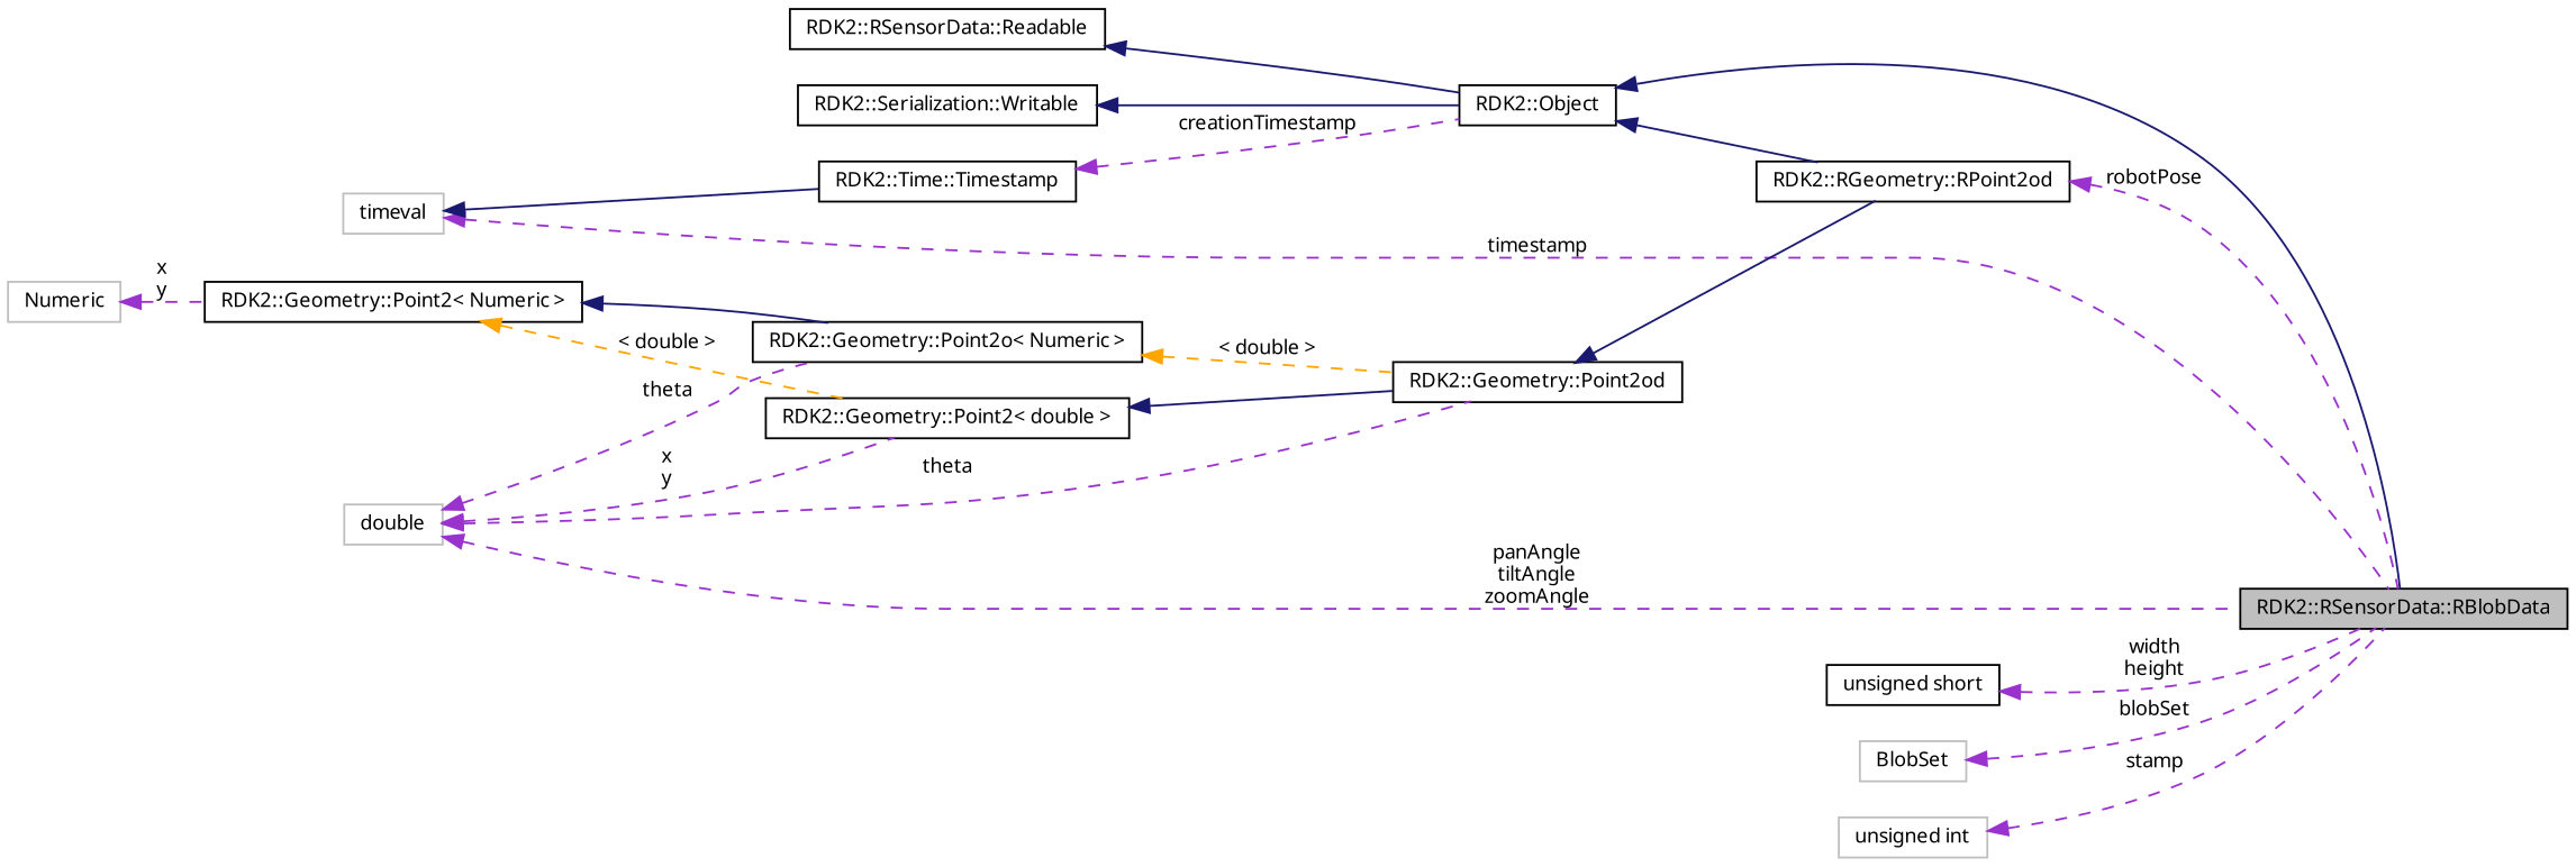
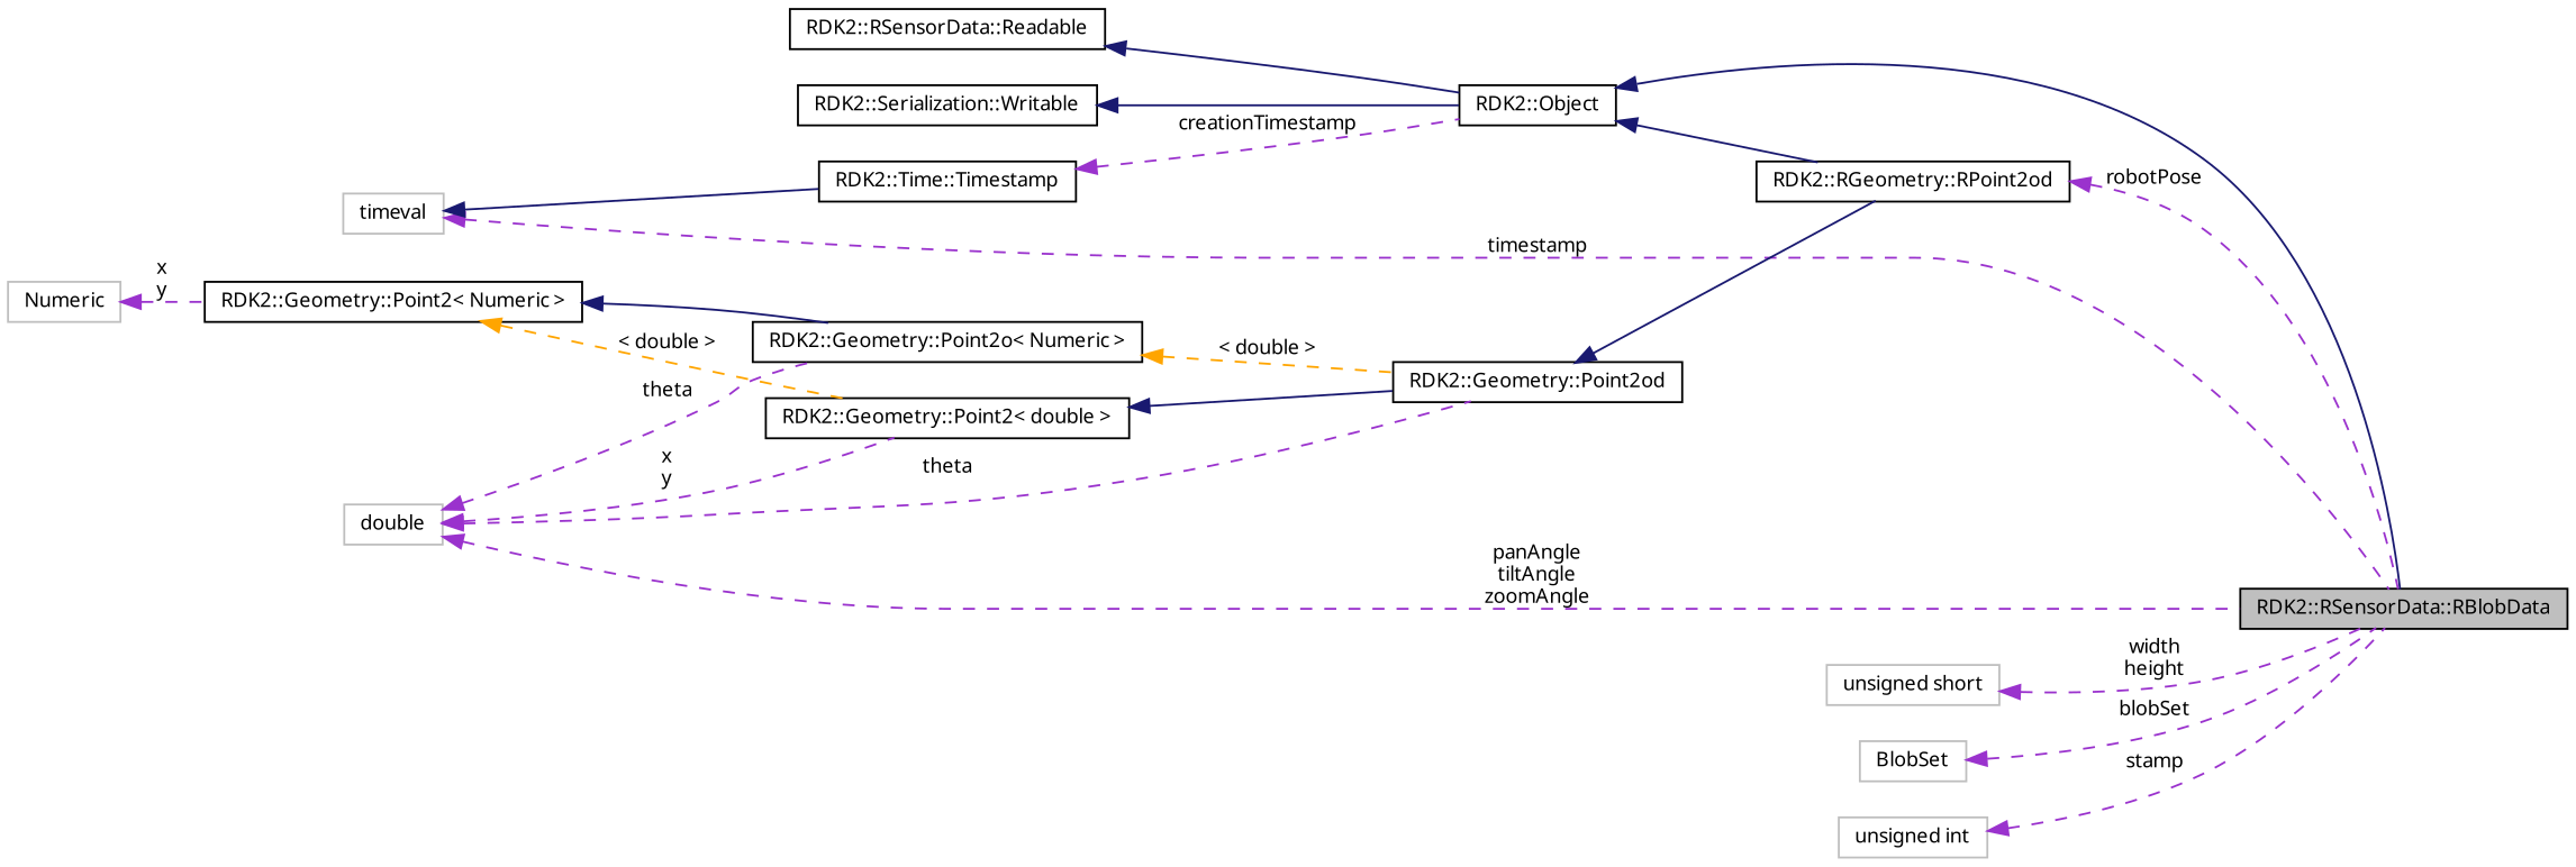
  digraph {
    rankdir=LR
    node [color=black fillcolor=white fontname="FreeSans.ttf" fontsize=10 shape=record style=filled]
    edge [color=darkorchid3 dir=back fontname="FreeSans.ttf" fontsize=10 labelfontname="FreeSans.ttf" labelfontsize=10 style=dashed]
    n1 [fillcolor=grey75 fontcolor=black height=0.2 label="RDK2::RSensorData::RBlobData" width=0.4]
    n2 [height=0.2 label="RDK2::Object" width=0.4]
    n3 [height=0.2 label="RDK2::RGeometry::RPoint2od" width=0.4]
    n4 [height=0.2 label="RDK2::RSensorData::Readable" width=0.4]
    n5 [height=0.2 label="RDK2::Serialization::Writable" width=0.4]
    n6 [height=0.2 label="RDK2::Time::Timestamp" width=0.4]
    n7 [color=grey75 height=0.2 label=timeval width=0.4]
    n8 [color=grey75 height=0.2 label=double width=0.4]
    n9 [height=0.2 label="RDK2::Geometry::Point2od" width=0.4]
    n10 [height=0.2 label="RDK2::Geometry::Point2\< double \>" width=0.4]
    n11 [height=0.2 label="RDK2::Geometry::Point2o\< Numeric \>" width=0.4]
-   n12 [height=0.2 label="unsigned short" width=0.4]
+   n12 [color=grey75 height=0.2 label="unsigned short" width=0.4]
    n13 [color=grey75 height=0.2 label=BlobSet width=0.4]
    n14 [height=0.2 label="RDK2::Geometry::Point2\< Numeric \>" width=0.4]
    n15 [color=grey75 height=0.2 label=Numeric width=0.4]
    n16 [color=grey75 height=0.2 label="unsigned int" width=0.4]
    n2 -> n1 [color=midnightblue style=solid]
    n2 -> n3 [color=midnightblue style=solid]
    n3 -> n1 [label=robotPose]
    n4 -> n2 [color=midnightblue style=solid]
    n5 -> n2 [color=midnightblue style=solid]
    n6 -> n2 [label=creationTimestamp]
    n7 -> n1 [label=timestamp]
    n7 -> n6 [color=midnightblue style=solid]
    n8 -> n1 [label="panAngle\ntiltAngle\nzoomAngle"]
    n8 -> n9 [label=theta]
    n8 -> n10 [label="x\ny"]
    n8 -> n11 [label=theta]
    n9 -> n3 [color=midnightblue style=solid]
    n10 -> n9 [color=midnightblue style=solid]
    n11 -> n9 [color=orange label="\< double \>"]
    n12 -> n1 [label="width\nheight"]
    n13 -> n1 [label=blobSet]
    n14 -> n10 [color=orange label="\< double \>"]
    n14 -> n11 [color=midnightblue style=solid]
    n15 -> n14 [label="x\ny"]
    n16 -> n1 [label=stamp]
  }
